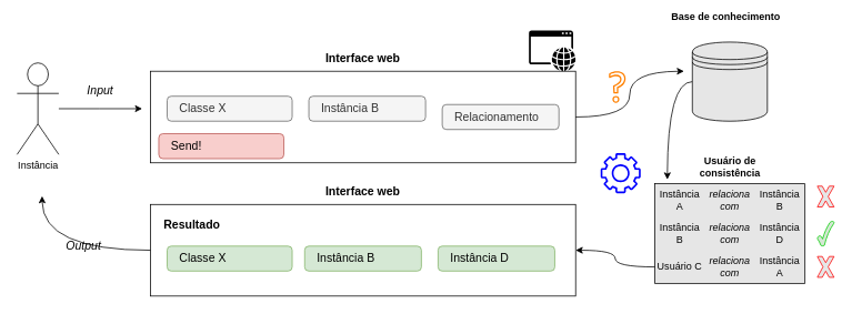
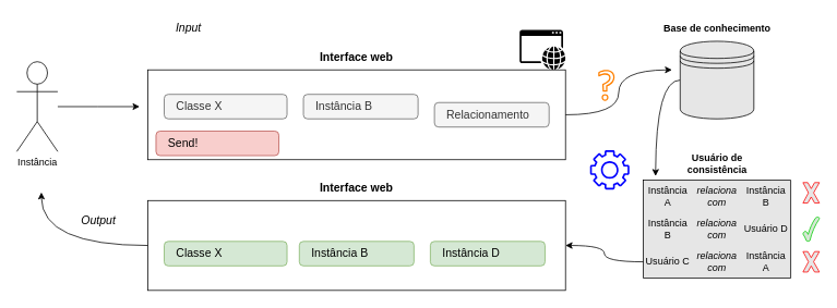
  <mxCell id="0" />
  <mxCell id="1" parent="0" />
  <mxCell id="2" style="edgeStyle=orthogonalEdgeStyle;curved=1;rounded=0;orthogonalLoop=1;jettySize=auto;html=1;" parent="1" source="3" edge="1"><mxGeometry relative="1" as="geometry"><mxPoint x="820" y="85" as="targetPoint" /></mxGeometry></mxCell>
  <mxCell id="3" value="" style="rounded=0;whiteSpace=wrap;html=1;fillColor=none;" parent="1" vertex="1"><mxGeometry x="180" y="85" width="510" height="110" as="geometry" /></mxCell>
  <mxCell id="4" value="Classe X" style="html=1;shadow=0;dashed=0;shape=mxgraph.bootstrap.rrect;rSize=5;fillColor=#f5f5f5;strokeColor=#666666;align=left;spacing=15;fontSize=14;fontColor=#333333;" parent="1" vertex="1"><mxGeometry x="200" y="115" width="150" height="30" as="geometry" /></mxCell>
  <mxCell id="5" value="Instância B&amp;nbsp;&lt;span style=&quot;color: rgba(0, 0, 0, 0); font-family: monospace; font-size: 0px;&quot;&gt;%3CmxBGraphModel%3E%3Croot%3E%3CmxCell%20id%3D%220%22%2F%3E%3CmxCell%20id%3D%221%22%20parent%3D%220%22%2F%3E%3CmxCell%20id%3D%222%22%20value%3D%22Inst%C3%A2ncia%22%20style%3D%22html%3D1%3Bshadow%3D0%3Bdashed%3D0%3Bshape%3Dmxgraph.bootstrap.rrect%3BrSize%3D5%3BfillColor%3Dnone%3BstrokeColor%3D%23999999%3Balign%3Dleft%3Bspacing%3D15%3BfontSize%3D14%3BfontColor%3D%236C767D%3B%22%20vertex%3D%221%22%20parent%3D%221%22%3E%3CmxGeometry%20x%3D%22190%22%20y%3D%22430%22%20width%3D%22140%22%20height%3D%2230%22%20as%3D%22geometry%22%2F%3E%3C%2FmxCell%3E%3C%2Froot%3E%3C%2FmxGraphModel%3EnoivnovaB&lt;/span&gt;" style="html=1;shadow=0;dashed=0;shape=mxgraph.bootstrap.rrect;rSize=5;fillColor=#f5f5f5;strokeColor=#666666;align=left;spacing=15;fontSize=14;fontColor=#333333;" parent="1" vertex="1"><mxGeometry x="370" y="115" width="140" height="30" as="geometry" /></mxCell>
  <mxCell id="6" value="Relacionamento" style="html=1;shadow=0;dashed=0;shape=mxgraph.bootstrap.rrect;rSize=5;fillColor=#f5f5f5;strokeColor=#666666;align=left;spacing=15;fontSize=14;fontColor=#333333;" parent="1" vertex="1"><mxGeometry x="530" y="125" width="140" height="30" as="geometry" /></mxCell>
  <mxCell id="7" style="edgeStyle=orthogonalEdgeStyle;rounded=0;orthogonalLoop=1;jettySize=auto;html=1;curved=1;" parent="1" source="8" edge="1"><mxGeometry relative="1" as="geometry"><mxPoint y="130" as="targetPoint" x="170" /></mxGeometry></mxCell>
  <mxCell id="8" value="Instância" style="shape=umlActor;verticalLabelPosition=bottom;verticalAlign=top;html=1;" parent="1" vertex="1"><mxGeometry x="20" y="75" width="50" height="110" as="geometry" /></mxCell>
  <mxCell id="9" value="" style="sketch=0;pointerEvents=1;shadow=0;dashed=0;html=1;strokeColor=none;fillColor=#000000;labelPosition=center;verticalLabelPosition=bottom;verticalAlign=top;outlineConnect=0;align=center;shape=mxgraph.office.concepts.application_web;" parent="1" vertex="1"><mxGeometry x="634" y="36" width="56" height="49" as="geometry" /></mxCell>
  <mxCell id="10" value="Send!" style="html=1;shadow=0;dashed=0;shape=mxgraph.bootstrap.rrect;rSize=5;fillColor=#f8cecc;strokeColor=#b85450;align=left;spacing=15;fontSize=14;" parent="1" vertex="1"><mxGeometry x="190" y="160" width="150" height="30" as="geometry" /></mxCell>
  <mxCell id="11" style="edgeStyle=orthogonalEdgeStyle;curved=1;rounded=0;orthogonalLoop=1;jettySize=auto;html=1;" parent="1" source="12" edge="1"><mxGeometry relative="1" as="geometry"><mxPoint x="800" y="215" as="targetPoint" /></mxGeometry></mxCell>
  <mxCell id="12" value="" style="shape=datastore;whiteSpace=wrap;html=1;fillColor=#E6E6E6;" parent="1" vertex="1"><mxGeometry x="830" y="50" width="90" height="95" as="geometry" /></mxCell>
  <mxCell id="13" value="&lt;font style=&quot;font-size: 14px;&quot;&gt;&lt;b&gt;Interface web&lt;/b&gt;&lt;/font&gt;" style="text;html=1;strokeColor=none;fillColor=none;align=center;verticalAlign=middle;whiteSpace=wrap;rounded=0;" parent="1" vertex="1"><mxGeometry x="375" y="55" width="120" height="30" as="geometry" /></mxCell>
  <mxCell id="14" value="" style="sketch=0;outlineConnect=0;fillColor=#0000FF;strokeColor=#6c8ebf;dashed=0;verticalLabelPosition=bottom;verticalAlign=top;align=center;html=1;fontSize=12;fontStyle=0;aspect=fixed;pointerEvents=1;shape=mxgraph.aws4.gear;" parent="1" vertex="1"><mxGeometry x="720" y="183.5" width="48" height="48" as="geometry" /></mxCell>
  <mxCell id="15" value="" style="shape=table;html=1;whiteSpace=wrap;startSize=0;container=1;collapsible=0;childLayout=tableLayout;columnLines=0;rowLines=0;fillColor=#E6E6E6;" parent="1" vertex="1"><mxGeometry x="785" y="220" width="180" height="120" as="geometry" /></mxCell>
  <mxCell id="16" value="" style="shape=tableRow;horizontal=0;startSize=0;swimlaneHead=0;swimlaneBody=0;top=0;left=0;bottom=0;right=0;collapsible=0;dropTarget=0;fillColor=none;points=[[0,0.5],[1,0.5]];portConstraint=eastwest;" parent="15" vertex="1"><mxGeometry width="180" height="40" as="geometry" /></mxCell>
  <mxCell id="17" value="Instância A" style="shape=partialRectangle;html=1;whiteSpace=wrap;connectable=0;fillColor=none;top=0;left=0;bottom=0;right=0;overflow=hidden;fontSize=12;" parent="16" vertex="1"><mxGeometry width="60" height="40" as="geometry"><mxRectangle width="60" height="40" as="alternateBounds" /></mxGeometry></mxCell>
  <mxCell id="18" value="&lt;i&gt;relaciona com&lt;/i&gt;" style="shape=partialRectangle;html=1;whiteSpace=wrap;connectable=0;fillColor=none;top=0;left=0;bottom=0;right=0;overflow=hidden;fontSize=12;" parent="16" vertex="1"><mxGeometry x="60" width="60" height="40" as="geometry"><mxRectangle width="60" height="40" as="alternateBounds" /></mxGeometry></mxCell>
  <mxCell id="19" value="Instância B" style="shape=partialRectangle;html=1;whiteSpace=wrap;connectable=0;fillColor=none;top=0;left=0;bottom=0;right=0;overflow=hidden;fontSize=12;" parent="16" vertex="1"><mxGeometry x="120" width="60" height="40" as="geometry"><mxRectangle width="60" height="40" as="alternateBounds" /></mxGeometry></mxCell>
  <mxCell id="20" value="" style="shape=tableRow;horizontal=0;startSize=0;swimlaneHead=0;swimlaneBody=0;top=0;left=0;bottom=0;right=0;collapsible=0;dropTarget=0;fillColor=none;points=[[0,0.5],[1,0.5]];portConstraint=eastwest;" parent="15" vertex="1"><mxGeometry y="40" width="180" height="40" as="geometry" /></mxCell>
  <mxCell id="21" value="Instância B" style="shape=partialRectangle;html=1;whiteSpace=wrap;connectable=0;fillColor=none;top=0;left=0;bottom=0;right=0;overflow=hidden;fontSize=12;" parent="20" vertex="1"><mxGeometry width="60" height="40" as="geometry"><mxRectangle width="60" height="40" as="alternateBounds" /></mxGeometry></mxCell>
  <mxCell id="22" value="&lt;i&gt;relaciona com&lt;/i&gt;" style="shape=partialRectangle;html=1;whiteSpace=wrap;connectable=0;fillColor=none;top=0;left=0;bottom=0;right=0;overflow=hidden;fontSize=12;" parent="20" vertex="1"><mxGeometry x="60" width="60" height="40" as="geometry"><mxRectangle width="60" height="40" as="alternateBounds" /></mxGeometry></mxCell>
- <mxCell id="23" value="Instância D" style="shape=partialRectangle;html=1;whiteSpace=wrap;connectable=0;fillColor=none;top=0;left=0;bottom=0;right=0;overflow=hidden;fontSize=12;" parent="20" vertex="1"><mxGeometry x="120" width="60" height="40" as="geometry"><mxRectangle width="60" height="40" as="alternateBounds" /></mxGeometry></mxCell>
+ <mxCell id="23" value="Usuário D" style="shape=partialRectangle;html=1;whiteSpace=wrap;connectable=0;fillColor=none;top=0;left=0;bottom=0;right=0;overflow=hidden;fontSize=12;" parent="20" vertex="1"><mxGeometry x="120" width="60" height="40" as="geometry"><mxRectangle width="60" height="40" as="alternateBounds" /></mxGeometry></mxCell>
  <mxCell id="24" value="" style="shape=tableRow;horizontal=0;startSize=0;swimlaneHead=0;swimlaneBody=0;top=0;left=0;bottom=0;right=0;collapsible=0;dropTarget=0;fillColor=none;points=[[0,0.5],[1,0.5]];portConstraint=eastwest;" parent="15" vertex="1"><mxGeometry y="80" width="180" height="40" as="geometry" /></mxCell>
  <mxCell id="25" value="Usuário C" style="shape=partialRectangle;html=1;whiteSpace=wrap;connectable=0;fillColor=none;top=0;left=0;bottom=0;right=0;overflow=hidden;fontSize=12;" parent="24" vertex="1"><mxGeometry width="60" height="40" as="geometry"><mxRectangle width="60" height="40" as="alternateBounds" /></mxGeometry></mxCell>
  <mxCell id="26" value="&lt;i&gt;relaciona com&lt;/i&gt;" style="shape=partialRectangle;html=1;whiteSpace=wrap;connectable=0;fillColor=none;top=0;left=0;bottom=0;right=0;overflow=hidden;fontSize=12;" parent="24" vertex="1"><mxGeometry x="60" width="60" height="40" as="geometry"><mxRectangle width="60" height="40" as="alternateBounds" /></mxGeometry></mxCell>
  <mxCell id="27" value="Instância A" style="shape=partialRectangle;html=1;whiteSpace=wrap;connectable=0;fillColor=none;top=0;left=0;bottom=0;right=0;overflow=hidden;fontSize=12;" parent="24" vertex="1"><mxGeometry x="120" width="60" height="40" as="geometry"><mxRectangle width="60" height="40" as="alternateBounds" /></mxGeometry></mxCell>
- <mxCell id="28" value="&lt;b&gt;Base de conhecimento&lt;/b&gt;" style="text;html=1;strokeColor=none;fillColor=none;align=center;verticalAlign=middle;whiteSpace=wrap;rounded=0;" parent="1" vertex="1"><mxGeometry x="802.5" y="5" width="135" height="30" as="geometry" /></mxCell>
+ <mxCell id="28" value="&lt;b&gt;Base de conhecimento&lt;/b&gt;" style="text;html=1;strokeColor=none;fillColor=none;align=center;verticalAlign=middle;whiteSpace=wrap;rounded=0;" parent="1" vertex="1"><mxGeometry x="807.5" y="20" width="135" height="30" as="geometry" /></mxCell>
  <mxCell id="29" style="edgeStyle=orthogonalEdgeStyle;curved=1;rounded=0;orthogonalLoop=1;jettySize=auto;html=1;entryX=1;entryY=0.5;entryDx=0;entryDy=0;" parent="1" source="24" target="31" edge="1"><mxGeometry relative="1" as="geometry"><mxPoint x="700" y="265" as="targetPoint" /></mxGeometry></mxCell>
  <mxCell id="30" style="edgeStyle=orthogonalEdgeStyle;curved=1;rounded=0;orthogonalLoop=1;jettySize=auto;html=1;fontSize=14;" parent="1" source="31" edge="1"><mxGeometry relative="1" as="geometry"><mxPoint x="50" y="235" as="targetPoint" /></mxGeometry></mxCell>
  <mxCell id="31" value="" style="rounded=0;whiteSpace=wrap;html=1;fillColor=none;" parent="1" vertex="1"><mxGeometry x="180" y="245" width="510" height="110" as="geometry" /></mxCell>
  <mxCell id="32" value="" style="verticalLabelPosition=bottom;verticalAlign=top;html=1;shape=mxgraph.basic.tick;fillColor=#d5e8d4;strokeColor=#00CC00;" parent="1" vertex="1"><mxGeometry x="980" y="265" width="20" height="30" as="geometry" /></mxCell>
  <mxCell id="33" value="" style="verticalLabelPosition=bottom;verticalAlign=top;html=1;shape=mxgraph.basic.x;strokeColor=#FF0000;fillColor=#E6E6E6;" parent="1" vertex="1"><mxGeometry x="980" y="307.5" width="20" height="25" as="geometry" /></mxCell>
  <mxCell id="34" value="" style="verticalLabelPosition=bottom;verticalAlign=top;html=1;shape=mxgraph.basic.x;strokeColor=#FF0000;fillColor=#E6E6E6;" parent="1" vertex="1"><mxGeometry x="980" y="223" width="20" height="25" as="geometry" /></mxCell>
  <mxCell id="35" value="" style="sketch=0;outlineConnect=0;fillColor=#FF8000;strokeColor=#000000;dashed=0;verticalLabelPosition=bottom;verticalAlign=top;align=center;html=1;fontSize=12;fontStyle=0;aspect=fixed;pointerEvents=1;shape=mxgraph.aws4.question;shadow=0;" parent="1" vertex="1"><mxGeometry x="730" y="85" width="19.97" height="38" as="geometry" /></mxCell>
  <mxCell id="36" value="&lt;font style=&quot;font-size: 14px;&quot;&gt;&lt;b&gt;Interface web&lt;/b&gt;&lt;/font&gt;" style="text;html=1;strokeColor=none;fillColor=none;align=center;verticalAlign=middle;whiteSpace=wrap;rounded=0;" parent="1" vertex="1"><mxGeometry x="375" y="215" width="120" height="30" as="geometry" /></mxCell>
- <mxCell id="37" value="&lt;b&gt;Resultado&lt;/b&gt;" style="text;html=1;strokeColor=none;fillColor=none;align=center;verticalAlign=middle;whiteSpace=wrap;rounded=0;shadow=0;fontSize=14;" parent="1" vertex="1"><mxGeometry x="200" y="255" width="60" height="30" as="geometry" /></mxCell>
  <mxCell id="38" value="Classe X" style="html=1;shadow=0;dashed=0;shape=mxgraph.bootstrap.rrect;rSize=5;fillColor=#d5e8d4;strokeColor=#82b366;align=left;spacing=15;fontSize=14;" parent="1" vertex="1"><mxGeometry x="200" y="295" width="150" height="30" as="geometry" /></mxCell>
  <mxCell id="39" value="Instância B&amp;nbsp;&lt;span style=&quot;color: rgba(0, 0, 0, 0); font-family: monospace; font-size: 0px;&quot;&gt;%3CmxGraphModel%3E%3Croot%3E%3CmxCell%20id%3D%220%22%2F%3E%3CmxCell%20id%3D%221%22%20parent%3D%220%22%2F%3E%3CmxCell%20id%3D%222%22%20value%3D%22Inst%C3%A2ncia%22%20style%3D%22html%3D1%3Bshadow%3D0%3Bdashed%3D0%3Bshape%3Dmxgraph.bootstrap.rrect%3BrSize%3D5%3BfillColor%3Dnone%3BstrokeColor%3D%23999999%3Balign%3Dleft%3Bspacing%3D15%3BfontSize%3D14%3BfontColor%3D%236C767D%3B%22%20vertex%3D%221%22%20parent%3D%221%22%3E%3CmxGeometry%20x%3D%22190%22%20y%3D%22430%22%20width%3D%22140%22%20height%3D%2230%22%20as%3D%22geometry%22%2F%3E%3C%2FmxCell%3E%3C%2Froot%3E%3C%2FmxGraphModel%3EnoivnovaB&lt;/span&gt;" style="html=1;shadow=0;dashed=0;shape=mxgraph.bootstrap.rrect;rSize=5;fillColor=#d5e8d4;strokeColor=#82b366;align=left;spacing=15;fontSize=14;" parent="1" vertex="1"><mxGeometry x="365" y="295" width="140" height="30" as="geometry" /></mxCell>
  <mxCell id="40" value="Instância D&amp;nbsp;&lt;span style=&quot;color: rgba(0, 0, 0, 0); font-family: monospace; font-size: 0px;&quot;&gt;%3CmxGraphModel%3E%3Croot%3E%3CmxCell%20id%3D%220%22%2F%3E%3CmxCell%20id%3D%221%22%20parent%3D%220%22%2F%3E%3CmxCell%20id%3D%222%22%20value%3D%22Inst%C3%A2ncia%22%20style%3D%22html%3D1%3Bshadow%3D0%3Bdashed%3D0%3Bshape%3Dmxgraph.bootstrap.rrect%3BrSize%3D5%3BfillColor%3Dnone%3BstrokeColor%3D%23999999%3Balign%3Dleft%3Bspacing%3D15%3BfontSize%3D14%3BfontColor%3D%236C767D%3B%22%20vertex%3D%221%22%20parent%3D%221%22%3E%3CmxGeometry%20x%3D%22190%22%20y%3D%22430%22%20width%3D%22140%22%20height%3D%2230%22%20as%3D%22geometry%22%2F%3E%3C%2FmxCell%3E%3C%2Froot%3E%3C%2FmxGraphModel%3EnoivnovaB&lt;/span&gt;" style="html=1;shadow=0;dashed=0;shape=mxgraph.bootstrap.rrect;rSize=5;fillColor=#d5e8d4;strokeColor=#82b366;align=left;spacing=15;fontSize=14;" parent="1" vertex="1"><mxGeometry x="525" y="295" width="140" height="30" as="geometry" /></mxCell>
- <mxCell id="41" value="&lt;i&gt;Input&lt;/i&gt;" style="text;html=1;strokeColor=none;fillColor=none;align=center;verticalAlign=middle;whiteSpace=wrap;rounded=0;shadow=0;fontSize=14;" parent="1" vertex="1"><mxGeometry x="90" y="93" width="60" height="30" as="geometry" /></mxCell>
- <mxCell id="42" value="&lt;i&gt;Output&lt;/i&gt;" style="text;html=1;strokeColor=none;fillColor=none;align=center;verticalAlign=middle;whiteSpace=wrap;rounded=0;shadow=0;fontSize=14;" parent="1" vertex="1"><mxGeometry x="70" y="280" width="60" height="30" as="geometry" /></mxCell>
+ <mxCell id="41" value="&lt;i&gt;Input&lt;/i&gt;" style="text;html=1;strokeColor=none;fillColor=none;align=center;verticalAlign=middle;whiteSpace=wrap;rounded=0;shadow=0;fontSize=14;" parent="1" vertex="1"><mxGeometry x="200" y="18" width="60" height="30" as="geometry" /></mxCell>
+ <mxCell id="42" value="&lt;i&gt;Output&lt;/i&gt;" style="text;html=1;strokeColor=none;fillColor=none;align=center;verticalAlign=middle;whiteSpace=wrap;rounded=0;shadow=0;fontSize=14;" parent="1" vertex="1"><mxGeometry x="90" y="255" width="60" height="30" as="geometry" /></mxCell>
  <mxCell id="43" value="&lt;b&gt;Usuário de consistência&lt;/b&gt;" style="text;html=1;strokeColor=none;fillColor=none;align=center;verticalAlign=middle;whiteSpace=wrap;rounded=0;" vertex="1" parent="1"><mxGeometry x="817.5" y="185" width="115" height="30" as="geometry" /></mxCell>
